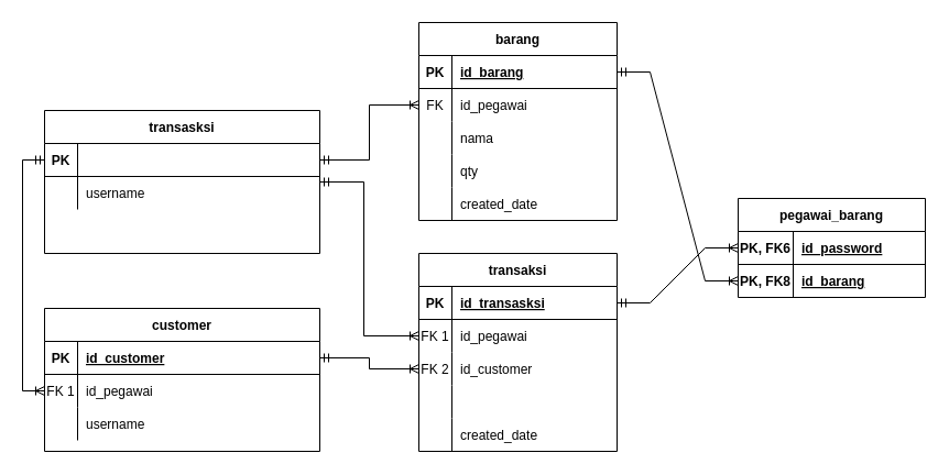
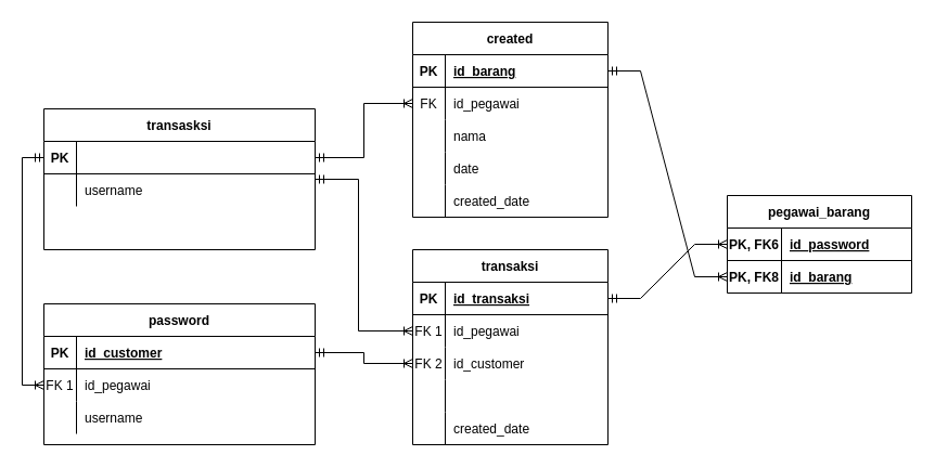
  <mxCell id="0" />
  <mxCell id="1" parent="0" />
- <mxCell id="2" value="barang" style="shape=table;startSize=30;container=1;collapsible=1;childLayout=tableLayout;fixedRows=1;rowLines=0;fontStyle=1;align=center;resizeLast=1;" parent="1" vertex="1"><mxGeometry x="380" y="20" width="180" height="180" as="geometry" /></mxCell>
+ <mxCell id="2" value="created" style="shape=table;startSize=30;container=1;collapsible=1;childLayout=tableLayout;fixedRows=1;rowLines=0;fontStyle=1;align=center;resizeLast=1;" parent="1" vertex="1"><mxGeometry x="380" y="20" width="180" height="180" as="geometry" /></mxCell>
  <mxCell id="3" value="" style="shape=tableRow;horizontal=0;startSize=0;swimlaneHead=0;swimlaneBody=0;fillColor=none;collapsible=0;dropTarget=0;points=[[0,0.5],[1,0.5]];portConstraint=eastwest;top=0;left=0;right=0;bottom=1;" parent="2" vertex="1"><mxGeometry y="30" width="180" height="30" as="geometry" /></mxCell>
  <mxCell id="4" value="PK" style="shape=partialRectangle;connectable=0;fillColor=none;top=0;left=0;bottom=0;right=0;fontStyle=1;overflow=hidden;" parent="3" vertex="1"><mxGeometry width="30" height="30" as="geometry"><mxRectangle width="30" height="30" as="alternateBounds" /></mxGeometry></mxCell>
  <mxCell id="5" value="id_barang" style="shape=partialRectangle;connectable=0;fillColor=none;top=0;left=0;bottom=0;right=0;align=left;spacingLeft=6;fontStyle=5;overflow=hidden;" parent="3" vertex="1"><mxGeometry x="30" width="150" height="30" as="geometry"><mxRectangle width="150" height="30" as="alternateBounds" /></mxGeometry></mxCell>
  <mxCell id="6" style="shape=tableRow;horizontal=0;startSize=0;swimlaneHead=0;swimlaneBody=0;fillColor=none;collapsible=0;dropTarget=0;points=[[0,0.5],[1,0.5]];portConstraint=eastwest;top=0;left=0;right=0;bottom=0;" parent="2" vertex="1"><mxGeometry y="60" width="180" height="30" as="geometry" /></mxCell>
  <mxCell id="7" value="FK" style="shape=partialRectangle;connectable=0;fillColor=none;top=0;left=0;bottom=0;right=0;editable=1;overflow=hidden;" parent="6" vertex="1"><mxGeometry width="30" height="30" as="geometry"><mxRectangle width="30" height="30" as="alternateBounds" /></mxGeometry></mxCell>
  <mxCell id="8" value="id_pegawai" style="shape=partialRectangle;connectable=0;fillColor=none;top=0;left=0;bottom=0;right=0;align=left;spacingLeft=6;overflow=hidden;" parent="6" vertex="1"><mxGeometry x="30" width="150" height="30" as="geometry"><mxRectangle width="150" height="30" as="alternateBounds" /></mxGeometry></mxCell>
  <mxCell id="9" value="" style="shape=tableRow;horizontal=0;startSize=0;swimlaneHead=0;swimlaneBody=0;fillColor=none;collapsible=0;dropTarget=0;points=[[0,0.5],[1,0.5]];portConstraint=eastwest;top=0;left=0;right=0;bottom=0;" parent="2" vertex="1"><mxGeometry y="90" width="180" height="30" as="geometry" /></mxCell>
  <mxCell id="10" value="" style="shape=partialRectangle;connectable=0;fillColor=none;top=0;left=0;bottom=0;right=0;editable=1;overflow=hidden;" parent="9" vertex="1"><mxGeometry width="30" height="30" as="geometry"><mxRectangle width="30" height="30" as="alternateBounds" /></mxGeometry></mxCell>
  <mxCell id="11" value="nama" style="shape=partialRectangle;connectable=0;fillColor=none;top=0;left=0;bottom=0;right=0;align=left;spacingLeft=6;overflow=hidden;" parent="9" vertex="1"><mxGeometry x="30" width="150" height="30" as="geometry"><mxRectangle width="150" height="30" as="alternateBounds" /></mxGeometry></mxCell>
  <mxCell id="12" value="" style="shape=tableRow;horizontal=0;startSize=0;swimlaneHead=0;swimlaneBody=0;fillColor=none;collapsible=0;dropTarget=0;points=[[0,0.5],[1,0.5]];portConstraint=eastwest;top=0;left=0;right=0;bottom=0;" parent="2" vertex="1"><mxGeometry y="120" width="180" height="30" as="geometry" /></mxCell>
  <mxCell id="13" value="" style="shape=partialRectangle;connectable=0;fillColor=none;top=0;left=0;bottom=0;right=0;editable=1;overflow=hidden;" parent="12" vertex="1"><mxGeometry width="30" height="30" as="geometry"><mxRectangle width="30" height="30" as="alternateBounds" /></mxGeometry></mxCell>
- <mxCell id="14" value="qty" style="shape=partialRectangle;connectable=0;fillColor=none;top=0;left=0;bottom=0;right=0;align=left;spacingLeft=6;overflow=hidden;" parent="12" vertex="1"><mxGeometry x="30" width="150" height="30" as="geometry"><mxRectangle width="150" height="30" as="alternateBounds" /></mxGeometry></mxCell>
+ <mxCell id="14" value="date" style="shape=partialRectangle;connectable=0;fillColor=none;top=0;left=0;bottom=0;right=0;align=left;spacingLeft=6;overflow=hidden;" parent="12" vertex="1"><mxGeometry x="30" width="150" height="30" as="geometry"><mxRectangle width="150" height="30" as="alternateBounds" /></mxGeometry></mxCell>
  <mxCell id="15" value="" style="shape=tableRow;horizontal=0;startSize=0;swimlaneHead=0;swimlaneBody=0;fillColor=none;collapsible=0;dropTarget=0;points=[[0,0.5],[1,0.5]];portConstraint=eastwest;top=0;left=0;right=0;bottom=0;" parent="2" vertex="1"><mxGeometry y="150" width="180" height="30" as="geometry" /></mxCell>
  <mxCell id="16" value="" style="shape=partialRectangle;connectable=0;fillColor=none;top=0;left=0;bottom=0;right=0;editable=1;overflow=hidden;" parent="15" vertex="1"><mxGeometry width="30" height="30" as="geometry"><mxRectangle width="30" height="30" as="alternateBounds" /></mxGeometry></mxCell>
  <mxCell id="17" value="created_date" style="shape=partialRectangle;connectable=0;fillColor=none;top=0;left=0;bottom=0;right=0;align=left;spacingLeft=6;overflow=hidden;" parent="15" vertex="1"><mxGeometry x="30" width="150" height="30" as="geometry"><mxRectangle width="150" height="30" as="alternateBounds" /></mxGeometry></mxCell>
  <mxCell id="18" value="transaksi" style="shape=table;startSize=30;container=1;collapsible=1;childLayout=tableLayout;fixedRows=1;rowLines=0;fontStyle=1;align=center;resizeLast=1;" parent="1" vertex="1"><mxGeometry x="380" y="230" width="180" height="180.0" as="geometry" /></mxCell>
  <mxCell id="19" value="" style="shape=tableRow;horizontal=0;startSize=0;swimlaneHead=0;swimlaneBody=0;fillColor=none;collapsible=0;dropTarget=0;points=[[0,0.5],[1,0.5]];portConstraint=eastwest;top=0;left=0;right=0;bottom=1;" parent="18" vertex="1"><mxGeometry y="30" width="180" height="30" as="geometry" /></mxCell>
  <mxCell id="20" value="PK" style="shape=partialRectangle;connectable=0;fillColor=none;top=0;left=0;bottom=0;right=0;fontStyle=1;overflow=hidden;" parent="19" vertex="1"><mxGeometry width="30" height="30" as="geometry"><mxRectangle width="30" height="30" as="alternateBounds" /></mxGeometry></mxCell>
- <mxCell id="21" value="id_transasksi" style="shape=partialRectangle;connectable=0;fillColor=none;top=0;left=0;bottom=0;right=0;align=left;spacingLeft=6;fontStyle=5;overflow=hidden;" parent="19" vertex="1"><mxGeometry x="30" width="150" height="30" as="geometry"><mxRectangle width="150" height="30" as="alternateBounds" /></mxGeometry></mxCell>
+ <mxCell id="21" value="id_transaksi" style="shape=partialRectangle;connectable=0;fillColor=none;top=0;left=0;bottom=0;right=0;align=left;spacingLeft=6;fontStyle=5;overflow=hidden;" parent="19" vertex="1"><mxGeometry x="30" width="150" height="30" as="geometry"><mxRectangle width="150" height="30" as="alternateBounds" /></mxGeometry></mxCell>
  <mxCell id="22" style="shape=tableRow;horizontal=0;startSize=0;swimlaneHead=0;swimlaneBody=0;fillColor=none;collapsible=0;dropTarget=0;points=[[0,0.5],[1,0.5]];portConstraint=eastwest;top=0;left=0;right=0;bottom=0;" parent="18" vertex="1"><mxGeometry y="60" width="180" height="30" as="geometry" /></mxCell>
  <mxCell id="23" value="FK 1" style="shape=partialRectangle;connectable=0;fillColor=none;top=0;left=0;bottom=0;right=0;editable=1;overflow=hidden;" parent="22" vertex="1"><mxGeometry width="30" height="30" as="geometry"><mxRectangle width="30" height="30" as="alternateBounds" /></mxGeometry></mxCell>
  <mxCell id="24" value="id_pegawai" style="shape=partialRectangle;connectable=0;fillColor=none;top=0;left=0;bottom=0;right=0;align=left;spacingLeft=6;overflow=hidden;" parent="22" vertex="1"><mxGeometry x="30" width="150" height="30" as="geometry"><mxRectangle width="150" height="30" as="alternateBounds" /></mxGeometry></mxCell>
  <mxCell id="25" value="" style="shape=tableRow;horizontal=0;startSize=0;swimlaneHead=0;swimlaneBody=0;fillColor=none;collapsible=0;dropTarget=0;points=[[0,0.5],[1,0.5]];portConstraint=eastwest;top=0;left=0;right=0;bottom=0;" parent="18" vertex="1"><mxGeometry y="90" width="180" height="30" as="geometry" /></mxCell>
  <mxCell id="26" value="FK 2" style="shape=partialRectangle;connectable=0;fillColor=none;top=0;left=0;bottom=0;right=0;editable=1;overflow=hidden;" parent="25" vertex="1"><mxGeometry width="30" height="30" as="geometry"><mxRectangle width="30" height="30" as="alternateBounds" /></mxGeometry></mxCell>
  <mxCell id="27" value="id_customer" style="shape=partialRectangle;connectable=0;fillColor=none;top=0;left=0;bottom=0;right=0;align=left;spacingLeft=6;overflow=hidden;" parent="25" vertex="1"><mxGeometry x="30" width="150" height="30" as="geometry"><mxRectangle width="150" height="30" as="alternateBounds" /></mxGeometry></mxCell>
  <mxCell id="28" style="shape=tableRow;horizontal=0;startSize=0;swimlaneHead=0;swimlaneBody=0;fillColor=none;collapsible=0;dropTarget=0;points=[[0,0.5],[1,0.5]];portConstraint=eastwest;top=0;left=0;right=0;bottom=0;" parent="18" vertex="1"><mxGeometry y="120" width="180" height="30" as="geometry" /></mxCell>
  <mxCell id="29" style="shape=partialRectangle;connectable=0;fillColor=none;top=0;left=0;bottom=0;right=0;editable=1;overflow=hidden;" parent="28" vertex="1"><mxGeometry width="30" height="30" as="geometry"><mxRectangle width="30" height="30" as="alternateBounds" /></mxGeometry></mxCell>
  <mxCell id="30" value="" style="shape=partialRectangle;connectable=0;fillColor=none;top=0;left=0;bottom=0;right=0;align=left;spacingLeft=6;overflow=hidden;" parent="28" vertex="1"><mxGeometry x="30" width="150" height="30" as="geometry"><mxRectangle width="150" height="30" as="alternateBounds" /></mxGeometry></mxCell>
  <mxCell id="31" value="" style="shape=tableRow;horizontal=0;startSize=0;swimlaneHead=0;swimlaneBody=0;fillColor=none;collapsible=0;dropTarget=0;points=[[0,0.5],[1,0.5]];portConstraint=eastwest;top=0;left=0;right=0;bottom=0;" parent="18" vertex="1"><mxGeometry y="150" width="180" height="30" as="geometry" /></mxCell>
  <mxCell id="32" value="" style="shape=partialRectangle;connectable=0;fillColor=none;top=0;left=0;bottom=0;right=0;editable=1;overflow=hidden;" parent="31" vertex="1"><mxGeometry width="30" height="30" as="geometry"><mxRectangle width="30" height="30" as="alternateBounds" /></mxGeometry></mxCell>
  <mxCell id="33" value="created_date" style="shape=partialRectangle;connectable=0;fillColor=none;top=0;left=0;bottom=0;right=0;align=left;spacingLeft=6;overflow=hidden;" parent="31" vertex="1"><mxGeometry x="30" width="150" height="30" as="geometry"><mxRectangle width="150" height="30" as="alternateBounds" /></mxGeometry></mxCell>
  <mxCell id="34" style="edgeStyle=orthogonalEdgeStyle;rounded=0;orthogonalLoop=1;jettySize=auto;html=1;entryX=0;entryY=0.5;entryDx=0;entryDy=0;exitX=1;exitY=0.5;exitDx=0;exitDy=0;endArrow=ERoneToMany;endFill=0;startArrow=ERmandOne;startFill=0;" parent="1" source="37" target="6" edge="1"><mxGeometry relative="1" as="geometry" /></mxCell>
  <mxCell id="35" style="edgeStyle=orthogonalEdgeStyle;rounded=0;orthogonalLoop=1;jettySize=auto;html=1;startArrow=ERmandOne;startFill=0;endArrow=ERoneToMany;endFill=0;" parent="1" source="36" target="22" edge="1"><mxGeometry relative="1" as="geometry"><Array as="points"><mxPoint x="330" y="165" /><mxPoint x="330" y="305" /></Array></mxGeometry></mxCell>
  <mxCell id="36" value="transasksi" style="shape=table;startSize=30;container=1;collapsible=1;childLayout=tableLayout;fixedRows=1;rowLines=0;fontStyle=1;align=center;resizeLast=1;" parent="1" vertex="1"><mxGeometry x="40" y="100" width="250" height="130" as="geometry" /></mxCell>
  <mxCell id="37" value="" style="shape=partialRectangle;collapsible=0;dropTarget=0;pointerEvents=0;fillColor=none;points=[[0,0.5],[1,0.5]];portConstraint=eastwest;top=0;left=0;right=0;bottom=1;" parent="36" vertex="1"><mxGeometry y="30" width="250" height="30" as="geometry" /></mxCell>
  <mxCell id="38" value="PK" style="shape=partialRectangle;overflow=hidden;connectable=0;fillColor=none;top=0;left=0;bottom=0;right=0;fontStyle=1;" parent="37" vertex="1"><mxGeometry width="30" height="30" as="geometry"><mxRectangle width="30" height="30" as="alternateBounds" /></mxGeometry></mxCell>
  <mxCell id="39" value="" style="shape=partialRectangle;collapsible=0;dropTarget=0;pointerEvents=0;fillColor=none;points=[[0,0.5],[1,0.5]];portConstraint=eastwest;top=0;left=0;right=0;bottom=0;" parent="36" vertex="1"><mxGeometry y="60" width="250" height="30" as="geometry" /></mxCell>
  <mxCell id="40" value="" style="shape=partialRectangle;overflow=hidden;connectable=0;fillColor=none;top=0;left=0;bottom=0;right=0;" parent="39" vertex="1"><mxGeometry width="30" height="30" as="geometry"><mxRectangle width="30" height="30" as="alternateBounds" /></mxGeometry></mxCell>
  <mxCell id="41" value="username" style="shape=partialRectangle;overflow=hidden;connectable=0;fillColor=none;top=0;left=0;bottom=0;right=0;align=left;spacingLeft=6;" parent="39" vertex="1"><mxGeometry x="30" width="220" height="30" as="geometry"><mxRectangle width="220" height="30" as="alternateBounds" /></mxGeometry></mxCell>
  <mxCell id="42" style="shape=partialRectangle;collapsible=0;dropTarget=0;pointerEvents=0;fillColor=none;points=[[0,0.5],[1,0.5]];portConstraint=eastwest;top=0;left=0;right=0;bottom=0;" parent="36" vertex="1"><mxGeometry y="90" width="250" height="30" as="geometry" /></mxCell>
  <mxCell id="43" style="shape=partialRectangle;overflow=hidden;connectable=0;fillColor=none;top=0;left=0;bottom=0;right=0;" parent="42" vertex="1"><mxGeometry width="30" height="30" as="geometry"><mxRectangle width="30" height="30" as="alternateBounds" /></mxGeometry></mxCell>
  <mxCell id="44" value="pegawai_barang" style="shape=table;startSize=30;container=1;collapsible=1;childLayout=tableLayout;fixedRows=1;rowLines=0;fontStyle=1;align=center;resizeLast=1;" parent="1" vertex="1"><mxGeometry x="670" y="180" width="170" height="90" as="geometry" /></mxCell>
  <mxCell id="45" value="" style="shape=tableRow;horizontal=0;startSize=0;swimlaneHead=0;swimlaneBody=0;fillColor=none;collapsible=0;dropTarget=0;points=[[0,0.5],[1,0.5]];portConstraint=eastwest;top=0;left=0;right=0;bottom=1;" parent="44" vertex="1"><mxGeometry y="30" width="170" height="30" as="geometry" /></mxCell>
  <mxCell id="46" value="PK, FK6" style="shape=partialRectangle;connectable=0;fillColor=none;top=0;left=0;bottom=0;right=0;fontStyle=1;overflow=hidden;" parent="45" vertex="1"><mxGeometry width="50" height="30" as="geometry"><mxRectangle width="50" height="30" as="alternateBounds" /></mxGeometry></mxCell>
  <mxCell id="47" value="id_password" style="shape=partialRectangle;connectable=0;fillColor=none;top=0;left=0;bottom=0;right=0;align=left;spacingLeft=6;fontStyle=5;overflow=hidden;" parent="45" vertex="1"><mxGeometry x="50" width="120" height="30" as="geometry"><mxRectangle width="120" height="30" as="alternateBounds" /></mxGeometry></mxCell>
  <mxCell id="48" style="shape=tableRow;horizontal=0;startSize=0;swimlaneHead=0;swimlaneBody=0;fillColor=none;collapsible=0;dropTarget=0;points=[[0,0.5],[1,0.5]];portConstraint=eastwest;top=0;left=0;right=0;bottom=0;fontStyle=4" parent="44" vertex="1"><mxGeometry y="60" width="170" height="30" as="geometry" /></mxCell>
  <mxCell id="49" value="PK, FK8" style="shape=partialRectangle;connectable=0;fillColor=none;top=0;left=0;bottom=0;right=0;editable=1;overflow=hidden;fontStyle=1" parent="48" vertex="1"><mxGeometry width="50" height="30" as="geometry"><mxRectangle width="50" height="30" as="alternateBounds" /></mxGeometry></mxCell>
  <mxCell id="50" value="id_barang" style="shape=partialRectangle;connectable=0;fillColor=none;top=0;left=0;bottom=0;right=0;align=left;spacingLeft=6;overflow=hidden;fontStyle=5" parent="48" vertex="1"><mxGeometry x="50" width="120" height="30" as="geometry"><mxRectangle width="120" height="30" as="alternateBounds" /></mxGeometry></mxCell>
  <mxCell id="51" style="edgeStyle=orthogonalEdgeStyle;rounded=0;orthogonalLoop=1;jettySize=auto;html=1;entryX=0;entryY=0.5;entryDx=0;entryDy=0;startArrow=ERmandOne;startFill=0;endArrow=ERoneToMany;endFill=0;exitX=1;exitY=0.5;exitDx=0;exitDy=0;" parent="1" source="53" target="25" edge="1"><mxGeometry relative="1" as="geometry" /></mxCell>
- <mxCell id="52" value="customer" style="shape=table;startSize=30;container=1;collapsible=1;childLayout=tableLayout;fixedRows=1;rowLines=0;fontStyle=1;align=center;resizeLast=1;" parent="1" vertex="1"><mxGeometry x="40" y="280" width="250" height="130" as="geometry" /></mxCell>
+ <mxCell id="52" value="password" style="shape=table;startSize=30;container=1;collapsible=1;childLayout=tableLayout;fixedRows=1;rowLines=0;fontStyle=1;align=center;resizeLast=1;" parent="1" vertex="1"><mxGeometry x="40" y="280" width="250" height="130" as="geometry" /></mxCell>
  <mxCell id="53" value="" style="shape=partialRectangle;collapsible=0;dropTarget=0;pointerEvents=0;fillColor=none;points=[[0,0.5],[1,0.5]];portConstraint=eastwest;top=0;left=0;right=0;bottom=1;" parent="52" vertex="1"><mxGeometry y="30" width="250" height="30" as="geometry" /></mxCell>
  <mxCell id="54" value="PK" style="shape=partialRectangle;overflow=hidden;connectable=0;fillColor=none;top=0;left=0;bottom=0;right=0;fontStyle=1;" parent="53" vertex="1"><mxGeometry width="30" height="30" as="geometry"><mxRectangle width="30" height="30" as="alternateBounds" /></mxGeometry></mxCell>
  <mxCell id="55" value="id_customer" style="shape=partialRectangle;overflow=hidden;connectable=0;fillColor=none;top=0;left=0;bottom=0;right=0;align=left;spacingLeft=6;fontStyle=5;" parent="53" vertex="1"><mxGeometry x="30" width="220" height="30" as="geometry"><mxRectangle width="220" height="30" as="alternateBounds" /></mxGeometry></mxCell>
  <mxCell id="56" style="shape=partialRectangle;collapsible=0;dropTarget=0;pointerEvents=0;fillColor=none;points=[[0,0.5],[1,0.5]];portConstraint=eastwest;top=0;left=0;right=0;bottom=0;" parent="52" vertex="1"><mxGeometry y="60" width="250" height="30" as="geometry" /></mxCell>
  <mxCell id="57" value="FK 1" style="shape=partialRectangle;overflow=hidden;connectable=0;fillColor=none;top=0;left=0;bottom=0;right=0;" parent="56" vertex="1"><mxGeometry width="30" height="30" as="geometry"><mxRectangle width="30" height="30" as="alternateBounds" /></mxGeometry></mxCell>
  <mxCell id="58" value="id_pegawai" style="shape=partialRectangle;overflow=hidden;connectable=0;fillColor=none;top=0;left=0;bottom=0;right=0;align=left;spacingLeft=6;" parent="56" vertex="1"><mxGeometry x="30" width="220" height="30" as="geometry"><mxRectangle width="220" height="30" as="alternateBounds" /></mxGeometry></mxCell>
  <mxCell id="59" value="" style="shape=partialRectangle;collapsible=0;dropTarget=0;pointerEvents=0;fillColor=none;points=[[0,0.5],[1,0.5]];portConstraint=eastwest;top=0;left=0;right=0;bottom=0;" parent="52" vertex="1"><mxGeometry y="90" width="250" height="30" as="geometry" /></mxCell>
  <mxCell id="60" value="" style="shape=partialRectangle;overflow=hidden;connectable=0;fillColor=none;top=0;left=0;bottom=0;right=0;" parent="59" vertex="1"><mxGeometry width="30" height="30" as="geometry"><mxRectangle width="30" height="30" as="alternateBounds" /></mxGeometry></mxCell>
  <mxCell id="61" value="username" style="shape=partialRectangle;overflow=hidden;connectable=0;fillColor=none;top=0;left=0;bottom=0;right=0;align=left;spacingLeft=6;" parent="59" vertex="1"><mxGeometry x="30" width="220" height="30" as="geometry"><mxRectangle width="220" height="30" as="alternateBounds" /></mxGeometry></mxCell>
  <mxCell id="62" value="" style="edgeStyle=entityRelationEdgeStyle;fontSize=12;html=1;endArrow=ERoneToMany;startArrow=ERmandOne;rounded=0;entryX=0;entryY=0.5;entryDx=0;entryDy=0;exitX=1;exitY=0.5;exitDx=0;exitDy=0;" edge="1" parent="1" source="3" target="48"><mxGeometry width="100" height="100" relative="1" as="geometry"><mxPoint x="480" y="330" as="sourcePoint" /><mxPoint x="580" y="230" as="targetPoint" /></mxGeometry></mxCell>
  <mxCell id="63" value="" style="edgeStyle=entityRelationEdgeStyle;fontSize=12;html=1;endArrow=ERoneToMany;startArrow=ERmandOne;rounded=0;entryX=0;entryY=0.5;entryDx=0;entryDy=0;exitX=1;exitY=0.5;exitDx=0;exitDy=0;" edge="1" parent="1" source="19" target="45"><mxGeometry width="100" height="100" relative="1" as="geometry"><mxPoint x="570" y="75" as="sourcePoint" /><mxPoint x="680" y="265" as="targetPoint" /></mxGeometry></mxCell>
  <mxCell id="64" style="edgeStyle=orthogonalEdgeStyle;rounded=0;orthogonalLoop=1;jettySize=auto;html=1;endArrow=ERoneToMany;endFill=0;startArrow=ERmandOne;startFill=0;" edge="1" parent="1" source="37" target="56"><mxGeometry relative="1" as="geometry"><Array as="points"><mxPoint x="20" y="145" /><mxPoint x="20" y="355" /></Array></mxGeometry></mxCell>
